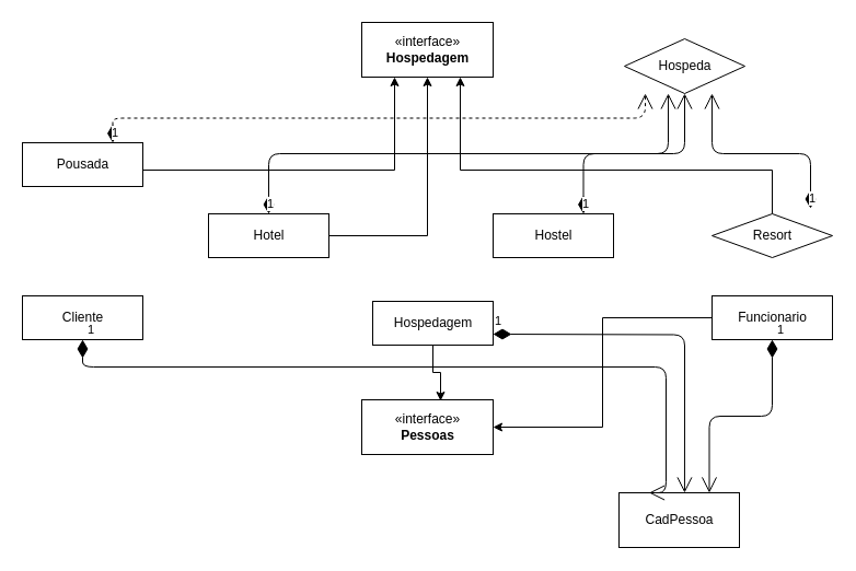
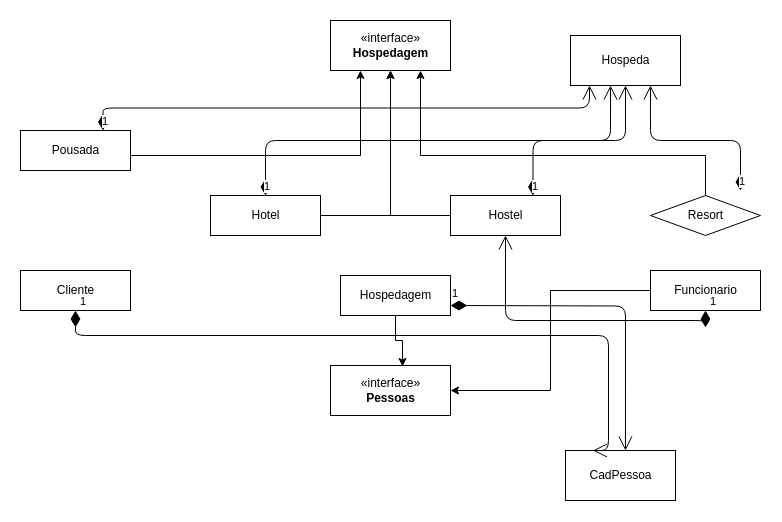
  <mxCell id="0" />
  <mxCell id="1" parent="0" />
  <mxCell id="2" style="edgeStyle=orthogonalEdgeStyle;rounded=0;orthogonalLoop=1;jettySize=auto;html=1;entryX=0.5;entryY=1;entryDx=0;entryDy=0;" parent="1" source="3" target="4" edge="1"><mxGeometry relative="1" as="geometry" /></mxCell>
- <mxCell id="3" value="Hotel" style="html=1;" parent="1" vertex="1"><mxGeometry x="190" y="195" width="110" height="40" as="geometry" /></mxCell>
+ <mxCell id="3" value="Hotel" style="html=1;" parent="1" vertex="1"><mxGeometry x="210" y="195" width="110" height="40" as="geometry" /></mxCell>
  <mxCell id="4" value="«interface»&lt;br&gt;&lt;b&gt;Hospedagem&lt;br&gt;&lt;/b&gt;" style="html=1;" parent="1" vertex="1"><mxGeometry x="330" y="20" width="120" height="50" as="geometry" /></mxCell>
  <mxCell id="5" style="edgeStyle=orthogonalEdgeStyle;rounded=0;orthogonalLoop=1;jettySize=auto;html=1;entryX=0.25;entryY=1;entryDx=0;entryDy=0;" parent="1" source="6" target="4" edge="1"><mxGeometry relative="1" as="geometry"><Array as="points"><mxPoint x="75" y="155" /><mxPoint x="360" y="155" /></Array></mxGeometry></mxCell>
  <mxCell id="6" value="Pousada" style="html=1;" parent="1" vertex="1"><mxGeometry x="20" y="130" width="110" height="40" as="geometry" /></mxCell>
  <mxCell id="7" style="edgeStyle=orthogonalEdgeStyle;rounded=0;orthogonalLoop=1;jettySize=auto;html=1;entryX=0.75;entryY=1;entryDx=0;entryDy=0;" parent="1" source="8" target="4" edge="1"><mxGeometry relative="1" as="geometry"><mxPoint x="470" y="115" as="targetPoint" /><Array as="points"><mxPoint x="705" y="155" /><mxPoint x="420" y="155" /></Array></mxGeometry></mxCell>
  <mxCell id="8" value="Resort" style="rhombus;html=1;" parent="1" vertex="1"><mxGeometry x="650" y="195" width="110" height="40" as="geometry" /></mxCell>
+ <mxCell id="9" style="edgeStyle=orthogonalEdgeStyle;rounded=0;orthogonalLoop=1;jettySize=auto;html=1;entryX=0.5;entryY=1;entryDx=0;entryDy=0;" parent="1" source="10" target="4" edge="1"><mxGeometry relative="1" as="geometry"><Array as="points"><mxPoint x="390" y="215" /></Array></mxGeometry></mxCell>
  <mxCell id="10" value="Hostel" style="html=1;" parent="1" vertex="1"><mxGeometry x="450" y="195" width="110" height="40" as="geometry" /></mxCell>
  <mxCell id="11" value="«interface»&lt;br&gt;&lt;b&gt;Pessoas&lt;br&gt;&lt;/b&gt;" style="html=1;" parent="1" vertex="1"><mxGeometry x="330" y="365" width="120" height="50" as="geometry" /></mxCell>
  <mxCell id="12" value="Cliente" style="html=1;" parent="1" vertex="1"><mxGeometry x="20" y="270" width="110" height="40" as="geometry" /></mxCell>
  <mxCell id="13" style="edgeStyle=orthogonalEdgeStyle;rounded=0;orthogonalLoop=1;jettySize=auto;html=1;entryX=1;entryY=0.5;entryDx=0;entryDy=0;" parent="1" source="14" target="11" edge="1"><mxGeometry relative="1" as="geometry" /></mxCell>
  <mxCell id="14" value="Funcionario" style="html=1;" parent="1" vertex="1"><mxGeometry x="650" y="270" width="110" height="40" as="geometry" /></mxCell>
  <mxCell id="15" style="edgeStyle=orthogonalEdgeStyle;rounded=0;orthogonalLoop=1;jettySize=auto;html=1;entryX=0.6;entryY=0.02;entryDx=0;entryDy=0;entryPerimeter=0;" parent="1" source="16" target="11" edge="1"><mxGeometry relative="1" as="geometry" /></mxCell>
  <mxCell id="16" value="Hospedagem" style="html=1;" parent="1" vertex="1"><mxGeometry x="340" y="275" width="110" height="40" as="geometry" /></mxCell>
- <mxCell id="17" value="Hospeda" style="rhombus;html=1;" parent="1" vertex="1"><mxGeometry x="570" y="35" width="110" height="50" as="geometry" /></mxCell>
- <mxCell id="18" value="1" style="endArrow=open;html=1;endSize=12;startArrow=diamondThin;startSize=14;startFill=1;edgeStyle=orthogonalEdgeStyle;align=left;verticalAlign=bottom;exitX=0.75;exitY=0;exitDx=0;exitDy=0;entryX=0.173;entryY=1;entryDx=0;entryDy=0;entryPerimeter=0;dashed=1;" parent="1" source="6" target="17" edge="1"><mxGeometry x="-1" y="3" relative="1" as="geometry"><mxPoint x="310" y="255" as="sourcePoint" /><mxPoint x="470" y="255" as="targetPoint" /></mxGeometry></mxCell>
+ <mxCell id="17" value="Hospeda" style="html=1;" parent="1" vertex="1"><mxGeometry x="570" y="35" width="110" height="50" as="geometry" /></mxCell>
+ <mxCell id="18" value="1" style="endArrow=open;html=1;endSize=12;startArrow=diamondThin;startSize=14;startFill=1;edgeStyle=orthogonalEdgeStyle;align=left;verticalAlign=bottom;exitX=0.75;exitY=0;exitDx=0;exitDy=0;entryX=0.173;entryY=1;entryDx=0;entryDy=0;entryPerimeter=0;" parent="1" source="6" target="17" edge="1"><mxGeometry x="-1" y="3" relative="1" as="geometry"><mxPoint x="310" y="255" as="sourcePoint" /><mxPoint x="470" y="255" as="targetPoint" /></mxGeometry></mxCell>
  <mxCell id="19" value="1" style="endArrow=open;html=1;endSize=12;startArrow=diamondThin;startSize=14;startFill=1;edgeStyle=orthogonalEdgeStyle;align=left;verticalAlign=bottom;exitX=0.5;exitY=0;exitDx=0;exitDy=0;entryX=0.364;entryY=1;entryDx=0;entryDy=0;entryPerimeter=0;" parent="1" source="3" target="17" edge="1"><mxGeometry x="-1" y="3" relative="1" as="geometry"><mxPoint x="112.5" y="205" as="sourcePoint" /><mxPoint x="599.03" y="95" as="targetPoint" /></mxGeometry></mxCell>
  <mxCell id="20" value="1" style="endArrow=open;html=1;endSize=12;startArrow=diamondThin;startSize=14;startFill=1;edgeStyle=orthogonalEdgeStyle;align=left;verticalAlign=bottom;exitX=0.75;exitY=0;exitDx=0;exitDy=0;entryX=0.5;entryY=1;entryDx=0;entryDy=0;" parent="1" source="10" target="17" edge="1"><mxGeometry x="-1" y="3" relative="1" as="geometry"><mxPoint x="275" y="205" as="sourcePoint" /><mxPoint x="620.04" y="95" as="targetPoint" /></mxGeometry></mxCell>
  <mxCell id="21" value="1" style="endArrow=open;html=1;endSize=12;startArrow=diamondThin;startSize=14;startFill=1;edgeStyle=orthogonalEdgeStyle;align=left;verticalAlign=bottom;exitX=0.818;exitY=-0.125;exitDx=0;exitDy=0;exitPerimeter=0;entryX=0.727;entryY=1;entryDx=0;entryDy=0;entryPerimeter=0;" parent="1" source="8" target="17" edge="1"><mxGeometry x="-1" y="3" relative="1" as="geometry"><mxPoint x="535.02" y="200" as="sourcePoint" /><mxPoint x="640" y="95" as="targetPoint" /></mxGeometry></mxCell>
  <mxCell id="22" value="CadPessoa" style="html=1;" parent="1" vertex="1"><mxGeometry x="565" y="450" width="110" height="50" as="geometry" /></mxCell>
  <mxCell id="23" value="1" style="endArrow=open;html=1;endSize=12;startArrow=diamondThin;startSize=14;startFill=1;edgeStyle=orthogonalEdgeStyle;align=left;verticalAlign=bottom;exitX=0.5;exitY=1;exitDx=0;exitDy=0;entryX=0.25;entryY=0;entryDx=0;entryDy=0;" parent="1" source="12" target="22" edge="1"><mxGeometry x="-1" y="3" relative="1" as="geometry"><mxPoint x="112.5" y="205" as="sourcePoint" /><mxPoint x="599.03" y="95" as="targetPoint" /><Array as="points"><mxPoint x="75" y="335" /><mxPoint x="608" y="335" /></Array></mxGeometry></mxCell>
  <mxCell id="24" value="1" style="endArrow=open;html=1;endSize=12;startArrow=diamondThin;startSize=14;startFill=1;edgeStyle=orthogonalEdgeStyle;align=left;verticalAlign=bottom;entryX=0.545;entryY=0;entryDx=0;entryDy=0;entryPerimeter=0;" parent="1" target="22" edge="1"><mxGeometry x="-1" y="3" relative="1" as="geometry"><mxPoint x="450" y="305" as="sourcePoint" /><mxPoint x="640" y="435" as="targetPoint" /></mxGeometry></mxCell>
- <mxCell id="25" value="1" style="endArrow=open;html=1;endSize=12;startArrow=diamondThin;startSize=14;startFill=1;edgeStyle=orthogonalEdgeStyle;align=left;verticalAlign=bottom;exitX=0.5;exitY=1;exitDx=0;exitDy=0;entryX=0.75;entryY=0;entryDx=0;entryDy=0;" parent="1" source="14" target="22" edge="1"><mxGeometry x="-1" y="3" relative="1" as="geometry"><mxPoint x="405" y="285" as="sourcePoint" /><mxPoint x="660" y="435" as="targetPoint" /></mxGeometry></mxCell>
+ <mxCell id="25" value="1" style="endArrow=open;html=1;endSize=12;startArrow=diamondThin;startSize=14;startFill=1;edgeStyle=orthogonalEdgeStyle;align=left;verticalAlign=bottom;exitX=0.5;exitY=1;exitDx=0;exitDy=0;" parent="1" source="14" target="10" edge="1"><mxGeometry x="-1" y="3" relative="1" as="geometry"><mxPoint x="405" y="285" as="sourcePoint" /><mxPoint x="660" y="435" as="targetPoint" /></mxGeometry></mxCell>
